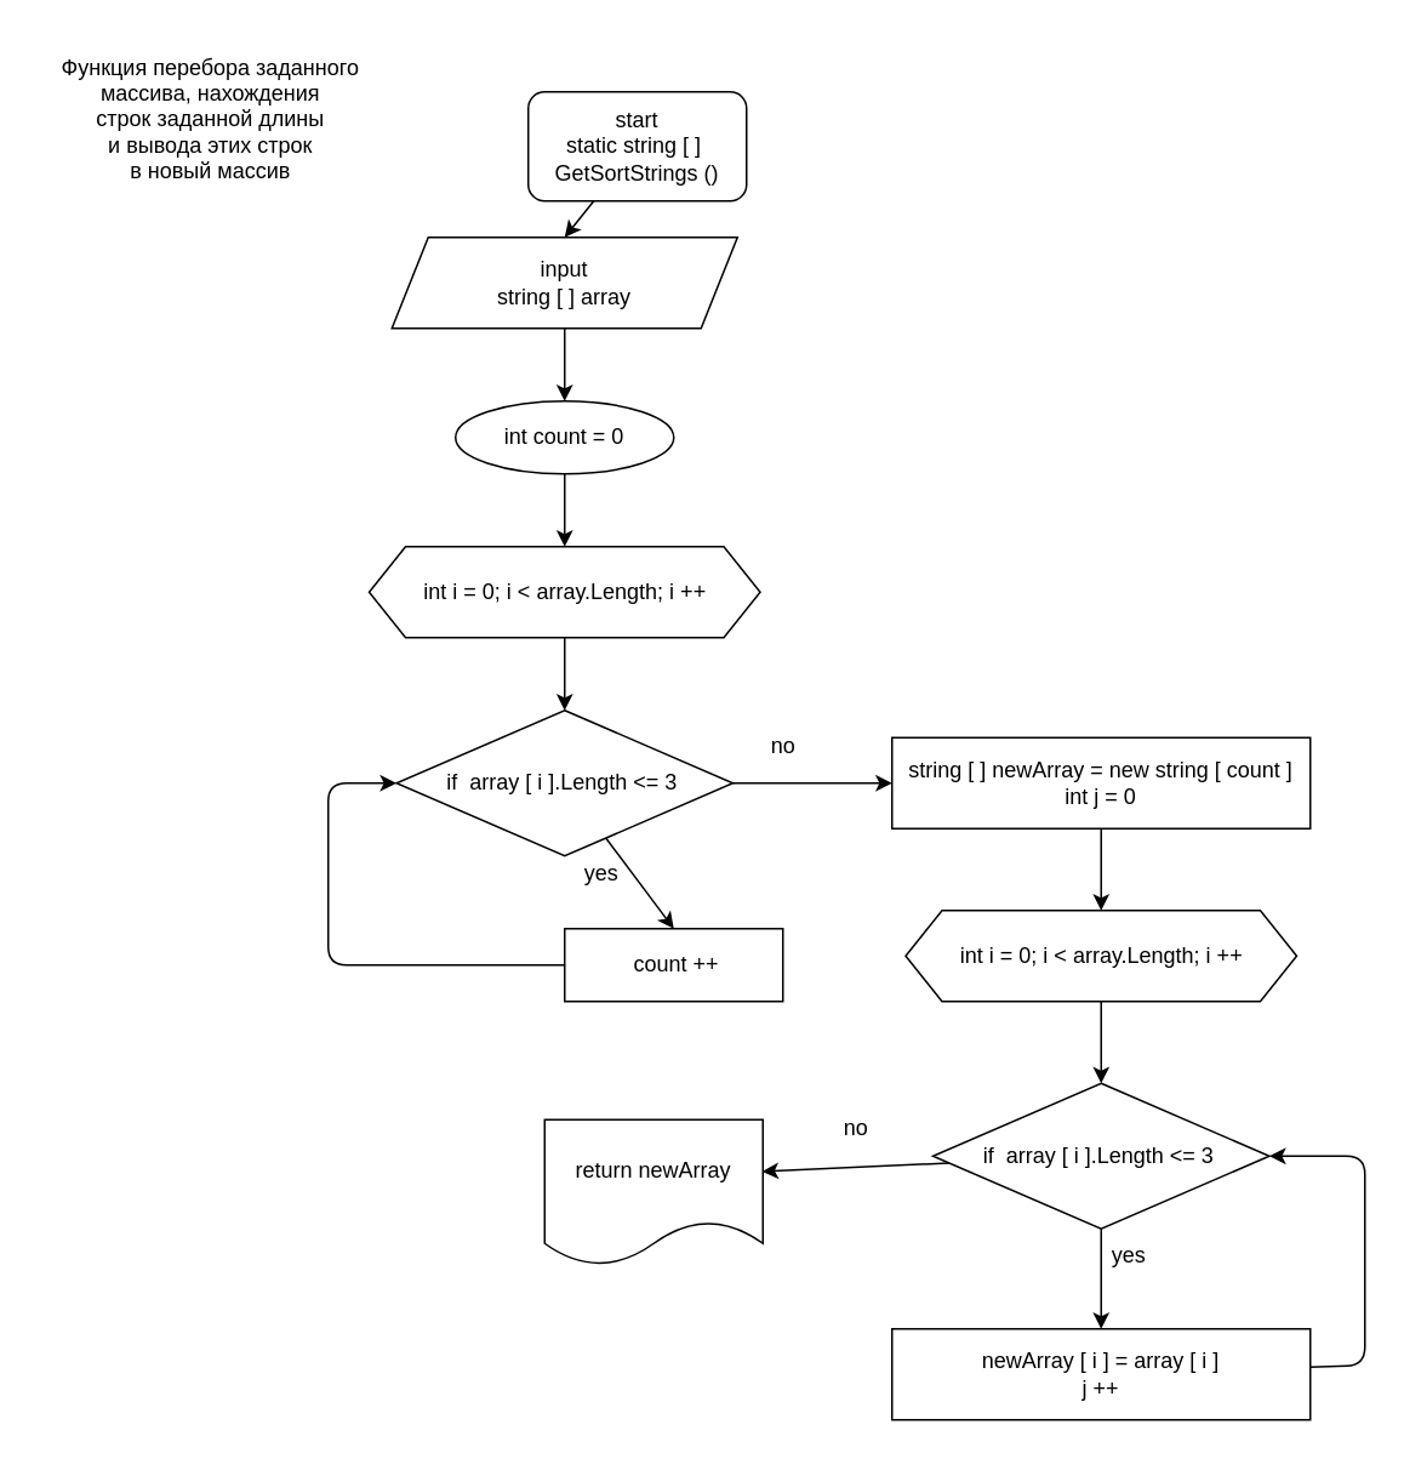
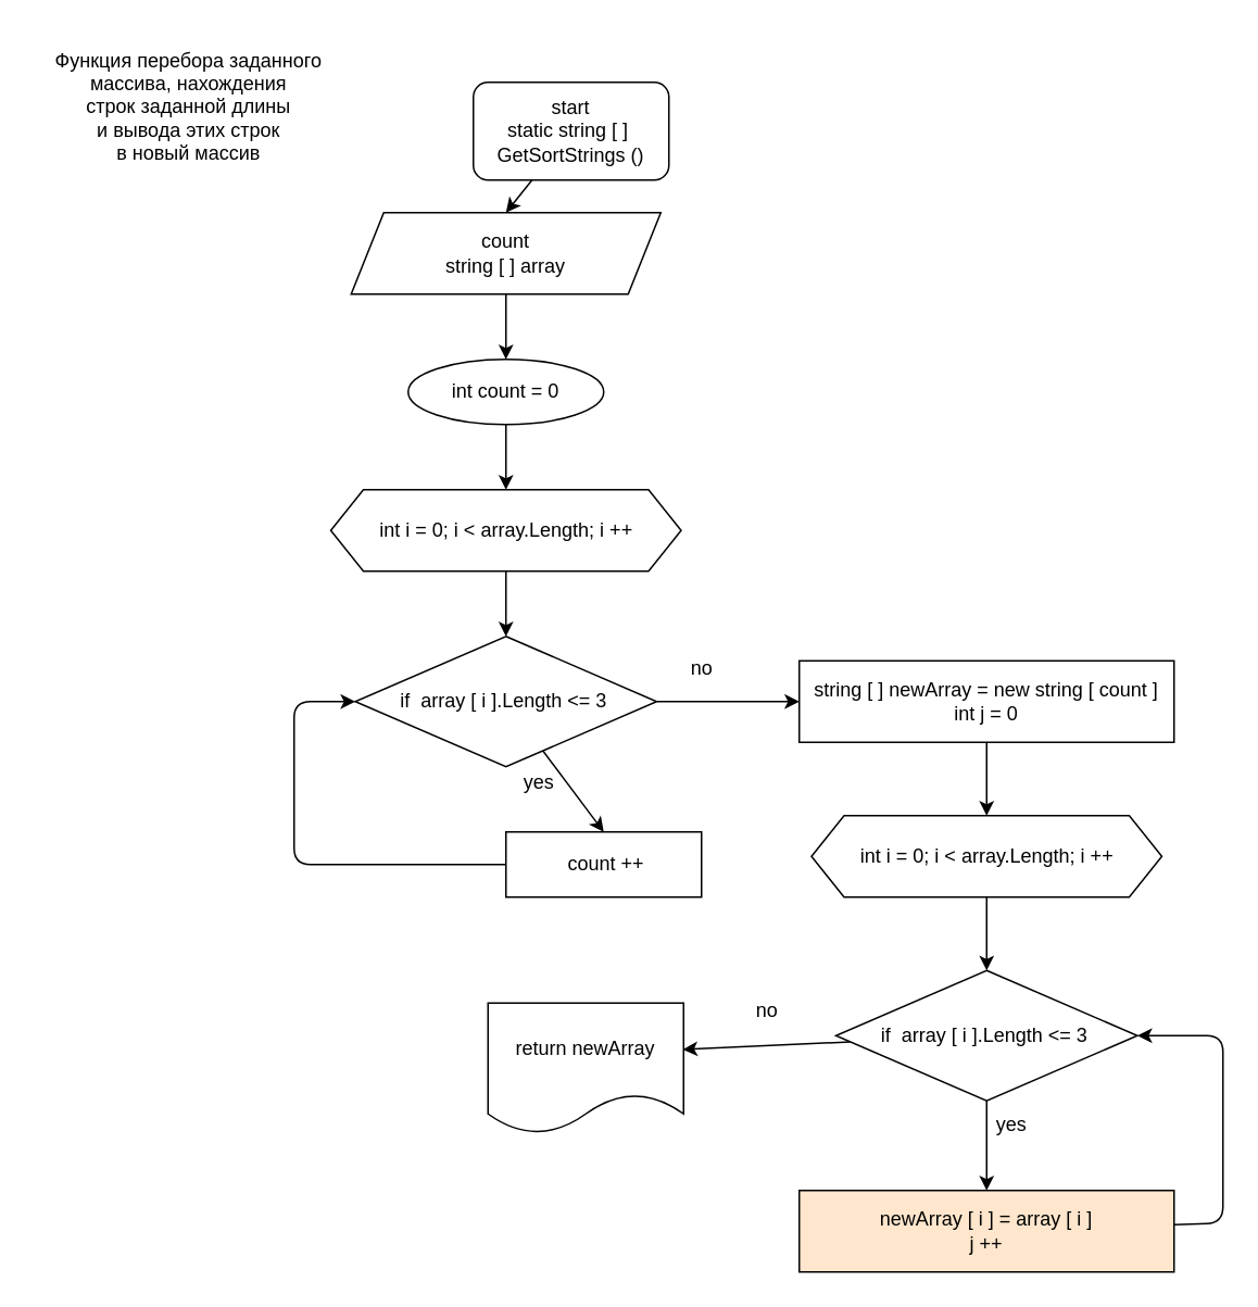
  <mxCell id="0" />
  <mxCell id="1" parent="0" />
  <mxCell id="2" value="Функция перебора заданного&lt;br&gt;массива, нахождения&lt;br&gt;строк заданной длины&lt;br&gt;и вывода этих строк&lt;br&gt;в новый массив&lt;br&gt;" style="text;html=1;align=center;verticalAlign=middle;resizable=0;points=[];autosize=1;strokeColor=none;fillColor=none;" vertex="1" parent="1"><mxGeometry x="20" y="20" width="190" height="90" as="geometry" /></mxCell>
  <mxCell id="3" style="edgeStyle=none;html=1;entryX=0.5;entryY=0;entryDx=0;entryDy=0;" edge="1" parent="1" source="4" target="6"><mxGeometry relative="1" as="geometry" /></mxCell>
  <mxCell id="4" value="start&lt;br&gt;static string [ ]&amp;nbsp;&lt;br&gt;GetSortStrings ()" style="rounded=1;whiteSpace=wrap;html=1;" vertex="1" parent="1"><mxGeometry x="290" y="50" width="120" height="60" as="geometry" /></mxCell>
  <mxCell id="5" style="edgeStyle=none;html=1;entryX=0.5;entryY=0;entryDx=0;entryDy=0;" edge="1" parent="1" source="6" target="8"><mxGeometry relative="1" as="geometry" /></mxCell>
- <mxCell id="6" value="input&lt;br&gt;string [ ] array" style="shape=parallelogram;perimeter=parallelogramPerimeter;whiteSpace=wrap;html=1;fixedSize=1;" vertex="1" parent="1"><mxGeometry x="215" y="130" width="190" height="50" as="geometry" /></mxCell>
+ <mxCell id="6" value="count&lt;br&gt;string [ ] array" style="shape=parallelogram;perimeter=parallelogramPerimeter;whiteSpace=wrap;html=1;fixedSize=1;" vertex="1" parent="1"><mxGeometry x="215" y="130" width="190" height="50" as="geometry" /></mxCell>
  <mxCell id="7" style="edgeStyle=none;html=1;entryX=0.5;entryY=0;entryDx=0;entryDy=0;" edge="1" parent="1" source="8" target="10"><mxGeometry relative="1" as="geometry" /></mxCell>
  <mxCell id="8" value="int count = 0" style="ellipse;whiteSpace=wrap;html=1;" vertex="1" parent="1"><mxGeometry x="250" y="220" width="120" height="40" as="geometry" /></mxCell>
  <mxCell id="9" style="edgeStyle=none;html=1;entryX=0.5;entryY=0;entryDx=0;entryDy=0;" edge="1" parent="1" source="10" target="13"><mxGeometry relative="1" as="geometry" /></mxCell>
  <mxCell id="10" value="int i = 0; i &amp;lt; array.Length; i ++" style="shape=hexagon;perimeter=hexagonPerimeter2;whiteSpace=wrap;html=1;fixedSize=1;" vertex="1" parent="1"><mxGeometry x="202.5" y="300" width="215" height="50" as="geometry" /></mxCell>
  <mxCell id="11" style="edgeStyle=none;html=1;entryX=0.5;entryY=0;entryDx=0;entryDy=0;" edge="1" parent="1" source="13" target="15"><mxGeometry relative="1" as="geometry" /></mxCell>
  <mxCell id="12" style="edgeStyle=none;html=1;entryX=0;entryY=0.5;entryDx=0;entryDy=0;" edge="1" parent="1" source="13" target="18"><mxGeometry relative="1" as="geometry" /></mxCell>
  <mxCell id="13" value="if&amp;nbsp; array [ i ].Length &amp;lt;= 3&amp;nbsp;" style="rhombus;whiteSpace=wrap;html=1;" vertex="1" parent="1"><mxGeometry x="217.5" y="390" width="185" height="80" as="geometry" /></mxCell>
  <mxCell id="14" style="edgeStyle=none;html=1;entryX=0;entryY=0.5;entryDx=0;entryDy=0;" edge="1" parent="1" source="15" target="13"><mxGeometry relative="1" as="geometry"><mxPoint x="160" y="420" as="targetPoint" /><Array as="points"><mxPoint x="180" y="530" /><mxPoint x="180" y="430" /></Array></mxGeometry></mxCell>
  <mxCell id="15" value="&amp;nbsp;count ++" style="rounded=0;whiteSpace=wrap;html=1;" vertex="1" parent="1"><mxGeometry x="310" y="510" width="120" height="40" as="geometry" /></mxCell>
  <mxCell id="16" value="yes" style="text;html=1;align=center;verticalAlign=middle;resizable=0;points=[];autosize=1;strokeColor=none;fillColor=none;" vertex="1" parent="1"><mxGeometry x="310" y="465" width="40" height="30" as="geometry" /></mxCell>
  <mxCell id="17" style="edgeStyle=none;html=1;entryX=0.5;entryY=0;entryDx=0;entryDy=0;" edge="1" parent="1" source="18" target="21"><mxGeometry relative="1" as="geometry" /></mxCell>
  <mxCell id="18" value="string [ ] newArray = new string [ count ]&lt;br&gt;int j = 0" style="rounded=0;whiteSpace=wrap;html=1;" vertex="1" parent="1"><mxGeometry x="490" y="405" width="230" height="50" as="geometry" /></mxCell>
  <mxCell id="19" value="no" style="text;html=1;align=center;verticalAlign=middle;resizable=0;points=[];autosize=1;strokeColor=none;fillColor=none;" vertex="1" parent="1"><mxGeometry x="410" y="395" width="40" height="30" as="geometry" /></mxCell>
  <mxCell id="20" style="edgeStyle=none;html=1;entryX=0.5;entryY=0;entryDx=0;entryDy=0;" edge="1" parent="1" source="21" target="24"><mxGeometry relative="1" as="geometry" /></mxCell>
  <mxCell id="21" value="int i = 0; i &amp;lt; array.Length; i ++" style="shape=hexagon;perimeter=hexagonPerimeter2;whiteSpace=wrap;html=1;fixedSize=1;" vertex="1" parent="1"><mxGeometry x="497.5" y="500" width="215" height="50" as="geometry" /></mxCell>
  <mxCell id="22" style="edgeStyle=none;html=1;entryX=0.5;entryY=0;entryDx=0;entryDy=0;" edge="1" parent="1" source="24" target="26"><mxGeometry relative="1" as="geometry" /></mxCell>
  <mxCell id="23" style="edgeStyle=none;html=1;entryX=0.996;entryY=0.356;entryDx=0;entryDy=0;entryPerimeter=0;" edge="1" parent="1" source="24" target="28"><mxGeometry relative="1" as="geometry" /></mxCell>
  <mxCell id="24" value="if&amp;nbsp; array [ i ].Length &amp;lt;= 3&amp;nbsp;" style="rhombus;whiteSpace=wrap;html=1;" vertex="1" parent="1"><mxGeometry x="512.5" y="595" width="185" height="80" as="geometry" /></mxCell>
  <mxCell id="25" style="edgeStyle=none;html=1;entryX=1;entryY=0.5;entryDx=0;entryDy=0;" edge="1" parent="1" source="26" target="24"><mxGeometry relative="1" as="geometry"><mxPoint x="780" y="580" as="targetPoint" /><Array as="points"><mxPoint x="750" y="750" /><mxPoint x="750" y="635" /></Array></mxGeometry></mxCell>
- <mxCell id="26" value="newArray [ i ] = array [ i ]&lt;br&gt;&amp;nbsp;j ++&amp;nbsp;" style="rounded=0;whiteSpace=wrap;html=1;" vertex="1" parent="1"><mxGeometry x="490" y="730" width="230" height="50" as="geometry" /></mxCell>
+ <mxCell id="26" value="newArray [ i ] = array [ i ]&lt;br&gt;&amp;nbsp;j ++&amp;nbsp;" style="rounded=0;whiteSpace=wrap;html=1;fillColor=#ffe6cc;" vertex="1" parent="1"><mxGeometry x="490" y="730" width="230" height="50" as="geometry" /></mxCell>
  <mxCell id="27" value="yes" style="text;html=1;align=center;verticalAlign=middle;resizable=0;points=[];autosize=1;strokeColor=none;fillColor=none;" vertex="1" parent="1"><mxGeometry x="600" y="675" width="40" height="30" as="geometry" /></mxCell>
  <mxCell id="28" value="return newArray" style="shape=document;whiteSpace=wrap;html=1;boundedLbl=1;" vertex="1" parent="1"><mxGeometry x="299" y="615" width="120" height="80" as="geometry" /></mxCell>
  <mxCell id="29" value="no" style="text;html=1;align=center;verticalAlign=middle;resizable=0;points=[];autosize=1;strokeColor=none;fillColor=none;" vertex="1" parent="1"><mxGeometry x="450" y="605" width="40" height="30" as="geometry" /></mxCell>
